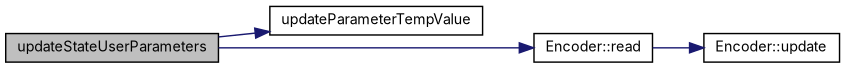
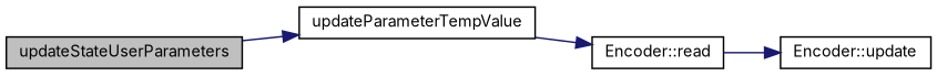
  digraph {
    fontname=Inter
    rankdir=LR
    node [color=black fillcolor=white fontname=Inter fontsize=10 shape=record style=filled]
    edge [color=midnightblue fontname=Inter fontsize=10 labelfontname=Helvetica labelfontsize=10 style=solid]
    n1 [fillcolor=grey75 fontcolor=black height=0.2 label=updateStateUserParameters width=0.4]
    n2 [height=0.2 label=updateParameterTempValue width=0.4]
    n3 [height=0.2 label="Encoder::read" width=0.4]
    n4 [height=0.2 label="Encoder::update" width=0.4]
    n1 -> n2
-   n1 -> n3
+   n2 -> n3
    n3 -> n4
  }
